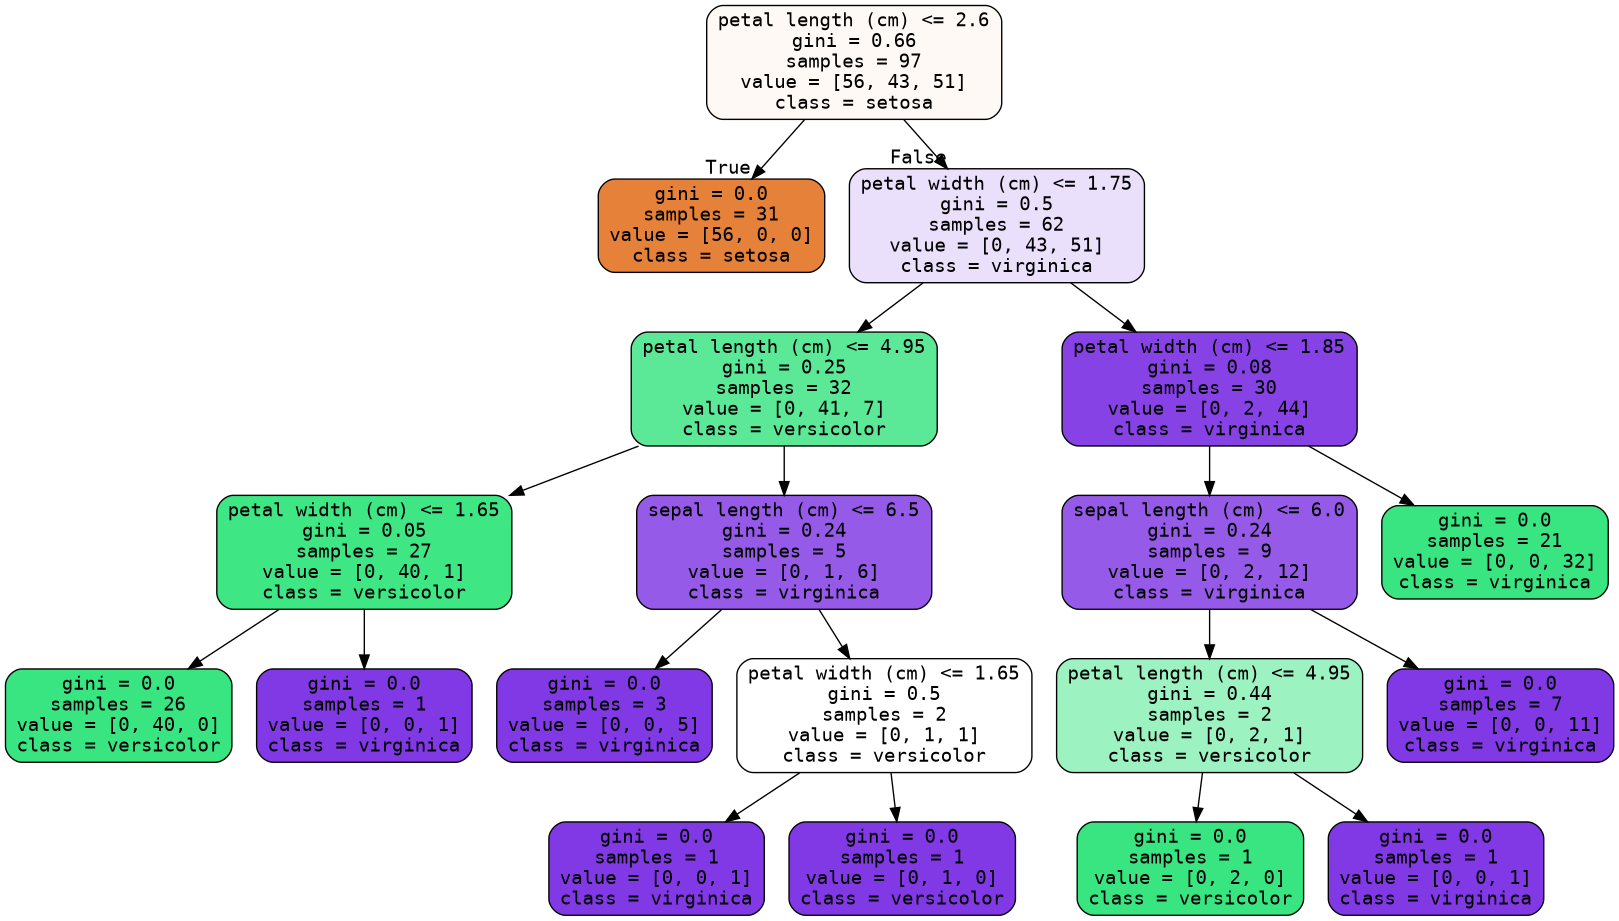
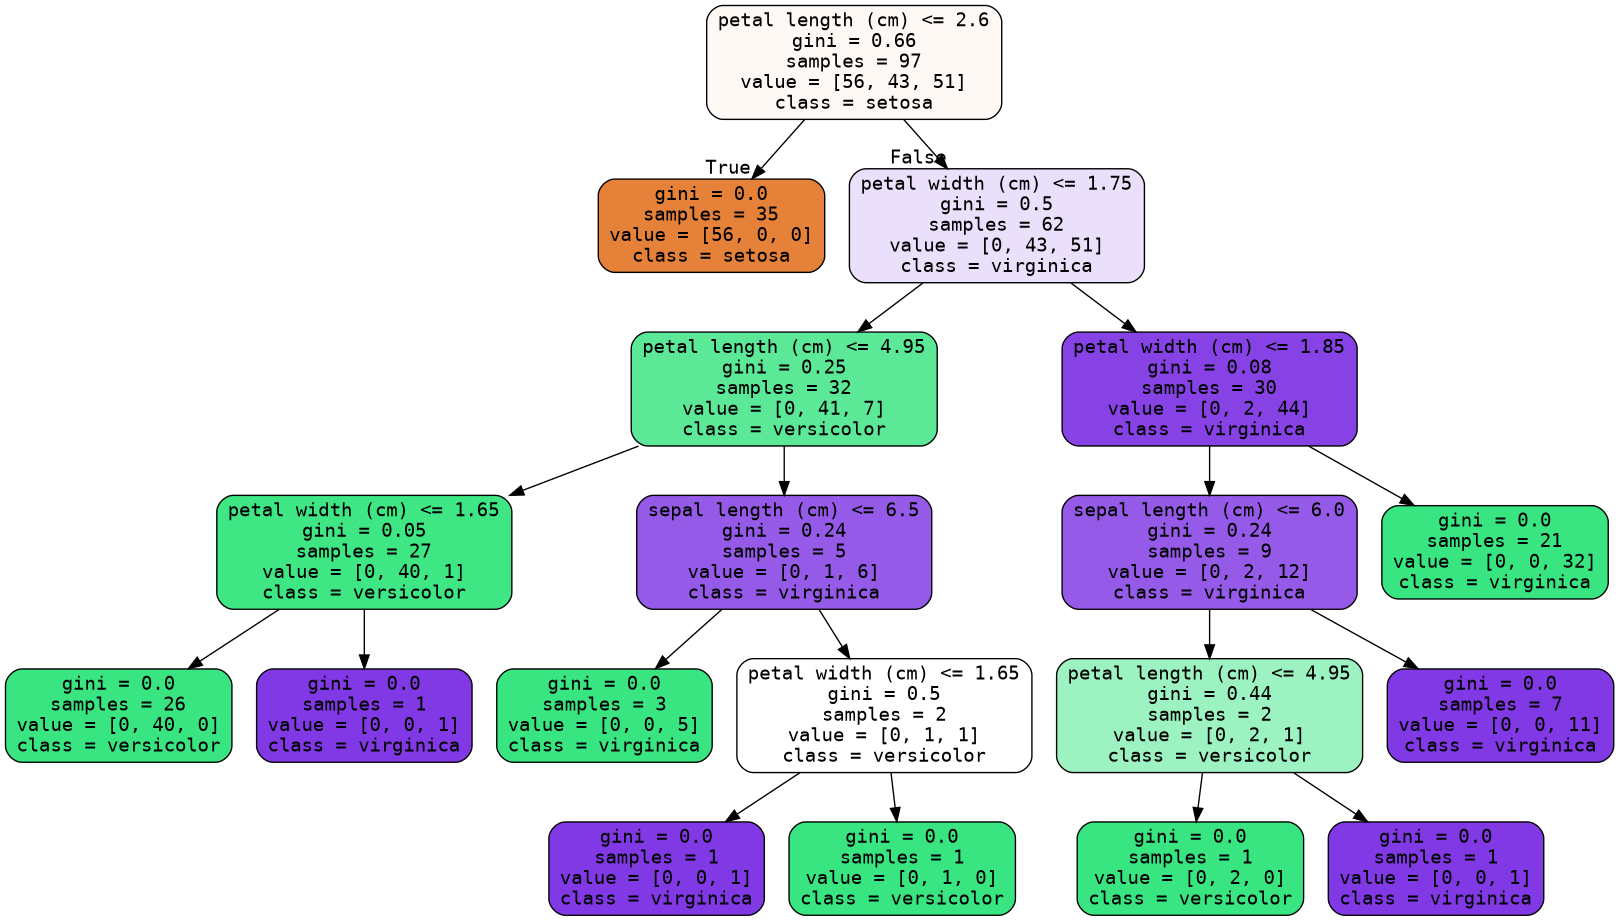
  digraph {
    fontname="DejaVu Sans Mono"
    node [color=black fillcolor="#8139e5" fontname="DejaVu Sans Mono" shape=box style="filled, rounded"]
    edge [fontname="DejaVu Sans Mono"]
    n1 [fillcolor="#fef9f5" label="petal length (cm) <= 2.6\ngini = 0.66\nsamples = 97\nvalue = [56, 43, 51]\nclass = setosa"]
-   n2 [fillcolor="#e58139" label="gini = 0.0\nsamples = 31\nvalue = [56, 0, 0]\nclass = setosa"]
+   n2 [fillcolor="#e58139" label="gini = 0.0\nsamples = 35\nvalue = [56, 0, 0]\nclass = setosa"]
    n3 [fillcolor="#ebe0fb" label="petal width (cm) <= 1.75\ngini = 0.5\nsamples = 62\nvalue = [0, 43, 51]\nclass = virginica"]
    n4 [fillcolor="#5be997" label="petal length (cm) <= 4.95\ngini = 0.25\nsamples = 32\nvalue = [0, 41, 7]\nclass = versicolor"]
    n5 [fillcolor="#8742e6" label="petal width (cm) <= 1.85\ngini = 0.08\nsamples = 30\nvalue = [0, 2, 44]\nclass = virginica"]
    n6 [fillcolor="#3ee684" label="petal width (cm) <= 1.65\ngini = 0.05\nsamples = 27\nvalue = [0, 40, 1]\nclass = versicolor"]
    n7 [fillcolor="#965ae9" label="sepal length (cm) <= 6.5\ngini = 0.24\nsamples = 5\nvalue = [0, 1, 6]\nclass = virginica"]
    n8 [fillcolor="#965ae9" label="sepal length (cm) <= 6.0\ngini = 0.24\nsamples = 9\nvalue = [0, 2, 12]\nclass = virginica"]
    n9 [fillcolor="#39e581" label="gini = 0.0\nsamples = 21\nvalue = [0, 0, 32]\nclass = virginica"]
    n10 [fillcolor="#39e581" label="gini = 0.0\nsamples = 26\nvalue = [0, 40, 0]\nclass = versicolor"]
    n11 [label="gini = 0.0\nsamples = 1\nvalue = [0, 0, 1]\nclass = virginica"]
-   n12 [label="gini = 0.0\nsamples = 3\nvalue = [0, 0, 5]\nclass = virginica"]
+   n12 [fillcolor="#39e581" label="gini = 0.0\nsamples = 3\nvalue = [0, 0, 5]\nclass = virginica"]
    n13 [fillcolor="#ffffff" label="petal width (cm) <= 1.65\ngini = 0.5\nsamples = 2\nvalue = [0, 1, 1]\nclass = versicolor"]
    n14 [label="gini = 0.0\nsamples = 1\nvalue = [0, 0, 1]\nclass = virginica"]
-   n15 [label="gini = 0.0\nsamples = 1\nvalue = [0, 1, 0]\nclass = versicolor"]
+   n15 [fillcolor="#39e581" label="gini = 0.0\nsamples = 1\nvalue = [0, 1, 0]\nclass = versicolor"]
    n16 [fillcolor="#9cf2c0" label="petal length (cm) <= 4.95\ngini = 0.44\nsamples = 2\nvalue = [0, 2, 1]\nclass = versicolor"]
    n17 [label="gini = 0.0\nsamples = 7\nvalue = [0, 0, 11]\nclass = virginica"]
    n18 [fillcolor="#39e581" label="gini = 0.0\nsamples = 1\nvalue = [0, 2, 0]\nclass = versicolor"]
    n19 [label="gini = 0.0\nsamples = 1\nvalue = [0, 0, 1]\nclass = virginica"]
    n1 -> n2 [headlabel=True labelangle=45 labeldistance=2.5]
    n1 -> n3 [headlabel=False labelangle=-45 labeldistance=2.5]
    n3 -> n4
    n3 -> n5
    n4 -> n6
    n4 -> n7
    n5 -> n8
    n5 -> n9
    n6 -> n10
    n6 -> n11
    n7 -> n12
    n7 -> n13
    n8 -> n16
    n8 -> n17
    n13 -> n14
    n13 -> n15
    n16 -> n18
    n16 -> n19
  }
